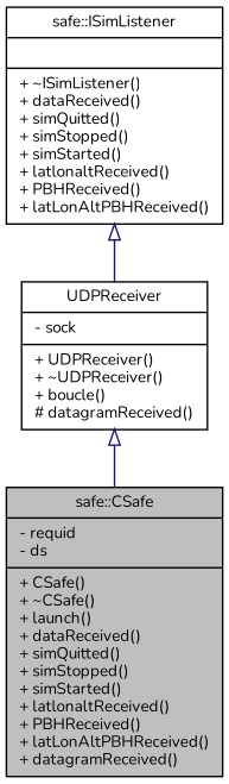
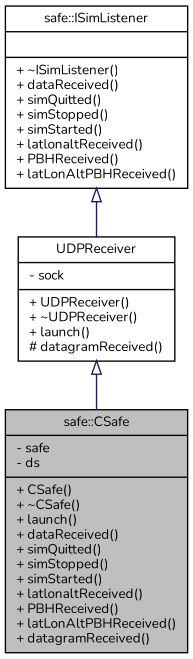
  digraph {
    fontname=Nunito
    node [color=black fontname=Nunito fontsize=10 shape=record]
    edge [arrowtail=onormal color=midnightblue dir=back fontname=Nunito fontsize=10 labelfontname=FreeSans labelfontsize=10 style=solid]
-   n1 [fillcolor=grey75 fontcolor=black height=0.2 label="{safe::CSafe\n|- requid\l- ds\l|+ CSafe()\l+ ~CSafe()\l+ launch()\l+ dataReceived()\l+ simQuitted()\l+ simStopped()\l+ simStarted()\l+ latlonaltReceived()\l+ PBHReceived()\l+ latLonAltPBHReceived()\l+ datagramReceived()\l}" style=filled width=0.4]
+   n1 [fillcolor=grey75 fontcolor=black height=0.2 label="{safe::CSafe\n|- safe\l- ds\l|+ CSafe()\l+ ~CSafe()\l+ launch()\l+ dataReceived()\l+ simQuitted()\l+ simStopped()\l+ simStarted()\l+ latlonaltReceived()\l+ PBHReceived()\l+ latLonAltPBHReceived()\l+ datagramReceived()\l}" style=filled width=0.4]
    n2 [height=0.2 label="{safe::ISimListener\n||+ ~ISimListener()\l+ dataReceived()\l+ simQuitted()\l+ simStopped()\l+ simStarted()\l+ latlonaltReceived()\l+ PBHReceived()\l+ latLonAltPBHReceived()\l}" width=0.4]
-   n3 [height=0.2 label="{UDPReceiver\n|- sock\l|+ UDPReceiver()\l+ ~UDPReceiver()\l+ boucle()\l# datagramReceived()\l}" width=0.4]
+   n3 [height=0.2 label="{UDPReceiver\n|- sock\l|+ UDPReceiver()\l+ ~UDPReceiver()\l+ launch()\l# datagramReceived()\l}" width=0.4]
    n2 -> n3
    n3 -> n1
  }
